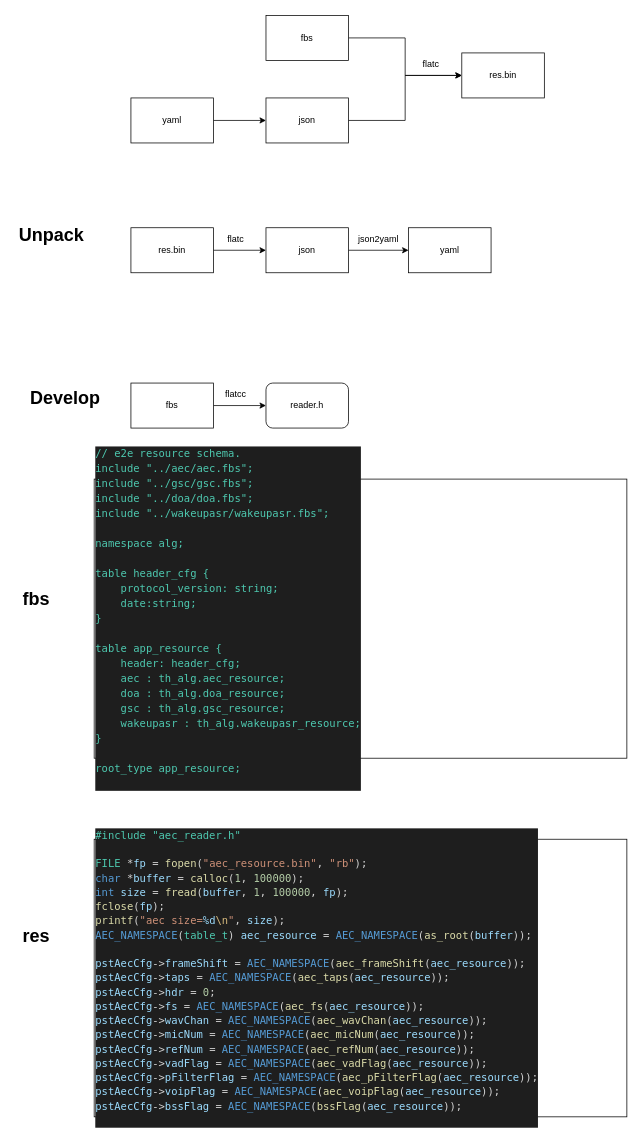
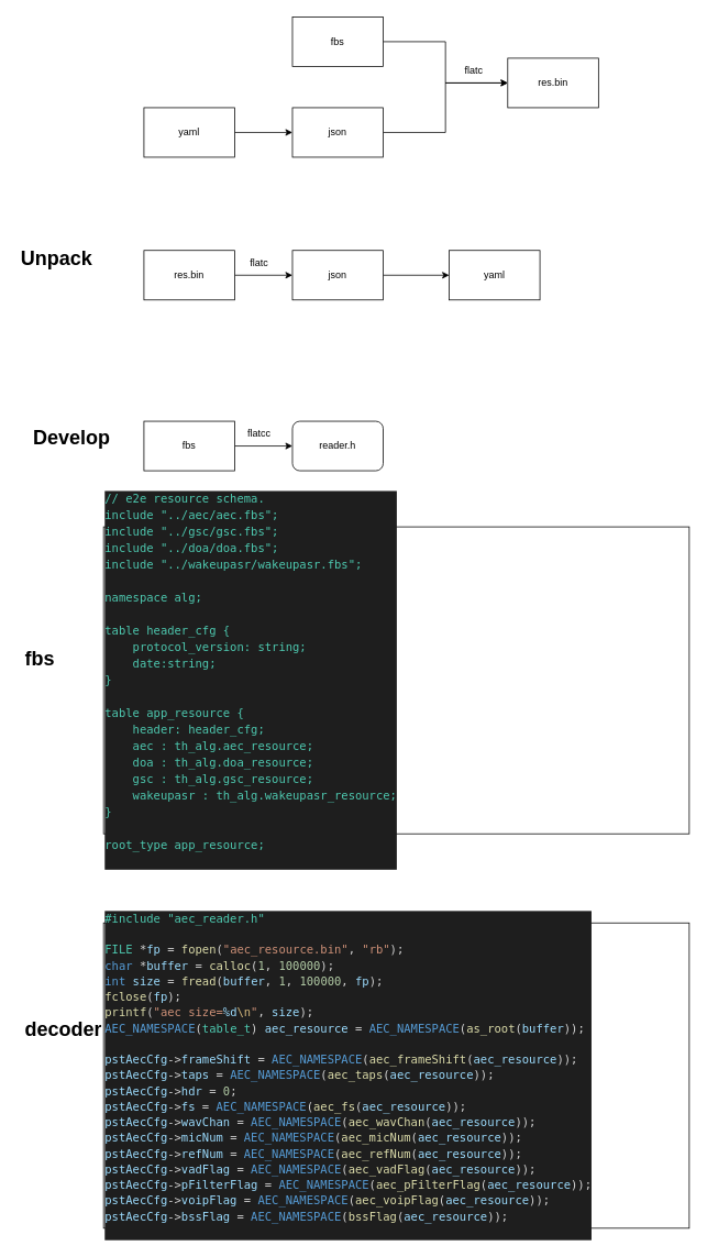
  <mxCell id="0" />
  <mxCell id="1" parent="0" />
  <mxCell id="2" style="edgeStyle=orthogonalEdgeStyle;rounded=0;orthogonalLoop=1;jettySize=auto;html=1;entryX=0;entryY=0.5;entryDx=0;entryDy=0;" parent="1" source="3" target="5" edge="1"><mxGeometry relative="1" as="geometry" /></mxCell>
  <mxCell id="3" value="yaml" style="rounded=0;whiteSpace=wrap;html=1;" parent="1" vertex="1"><mxGeometry x="174" y="130" width="110" height="60" as="geometry" /></mxCell>
  <mxCell id="4" style="edgeStyle=orthogonalEdgeStyle;rounded=0;orthogonalLoop=1;jettySize=auto;html=1;entryX=0;entryY=0.5;entryDx=0;entryDy=0;" parent="1" source="5" target="6" edge="1"><mxGeometry relative="1" as="geometry" /></mxCell>
  <mxCell id="5" value="json" style="rounded=0;whiteSpace=wrap;html=1;" parent="1" vertex="1"><mxGeometry x="354" y="130" width="110" height="60" as="geometry" /></mxCell>
  <mxCell id="6" value="res.bin" style="rounded=0;whiteSpace=wrap;html=1;" parent="1" vertex="1"><mxGeometry x="615" y="70" width="110" height="60" as="geometry" /></mxCell>
  <mxCell id="7" style="edgeStyle=orthogonalEdgeStyle;rounded=0;orthogonalLoop=1;jettySize=auto;html=1;entryX=0;entryY=0.5;entryDx=0;entryDy=0;" parent="1" source="8" target="10" edge="1"><mxGeometry relative="1" as="geometry" /></mxCell>
  <mxCell id="8" value="res.bin" style="rounded=0;whiteSpace=wrap;html=1;" parent="1" vertex="1"><mxGeometry x="174" y="303" width="110" height="60" as="geometry" /></mxCell>
  <mxCell id="9" style="edgeStyle=orthogonalEdgeStyle;rounded=0;orthogonalLoop=1;jettySize=auto;html=1;entryX=0;entryY=0.5;entryDx=0;entryDy=0;" parent="1" source="10" target="11" edge="1"><mxGeometry relative="1" as="geometry" /></mxCell>
  <mxCell id="10" value="json" style="rounded=0;whiteSpace=wrap;html=1;" parent="1" vertex="1"><mxGeometry x="354" y="303" width="110" height="60" as="geometry" /></mxCell>
  <mxCell id="11" value="yaml" style="rounded=0;whiteSpace=wrap;html=1;" parent="1" vertex="1"><mxGeometry x="544" y="303" width="110" height="60" as="geometry" /></mxCell>
- <mxCell id="12" value="json2yaml" style="text;html=1;strokeColor=none;fillColor=none;align=center;verticalAlign=middle;whiteSpace=wrap;rounded=0;" parent="1" vertex="1"><mxGeometry x="474" y="303" width="60" height="30" as="geometry" /></mxCell>
  <mxCell id="13" style="edgeStyle=orthogonalEdgeStyle;rounded=0;orthogonalLoop=1;jettySize=auto;html=1;entryX=0;entryY=0.5;entryDx=0;entryDy=0;" parent="1" source="14" target="6" edge="1"><mxGeometry relative="1" as="geometry" /></mxCell>
  <mxCell id="14" value="fbs" style="rounded=0;whiteSpace=wrap;html=1;" parent="1" vertex="1"><mxGeometry x="354" y="20" width="110" height="60" as="geometry" /></mxCell>
  <mxCell id="15" value="&lt;h1&gt;Unpack&lt;/h1&gt;" style="text;html=1;strokeColor=none;fillColor=none;spacing=5;spacingTop=-20;whiteSpace=wrap;overflow=hidden;rounded=0;" parent="1" vertex="1"><mxGeometry x="20" y="293" width="130" height="60" as="geometry" /></mxCell>
  <mxCell id="16" value="flatc" style="text;html=1;strokeColor=none;fillColor=none;align=center;verticalAlign=middle;whiteSpace=wrap;rounded=0;" parent="1" vertex="1"><mxGeometry x="544" y="70" width="60" height="30" as="geometry" /></mxCell>
  <mxCell id="17" value="flatc" style="text;html=1;strokeColor=none;fillColor=none;align=center;verticalAlign=middle;whiteSpace=wrap;rounded=0;" parent="1" vertex="1"><mxGeometry x="284" y="303" width="60" height="30" as="geometry" /></mxCell>
  <mxCell id="18" value="&lt;h1&gt;Develop&lt;/h1&gt;" style="text;html=1;strokeColor=none;fillColor=none;spacing=5;spacingTop=-20;whiteSpace=wrap;overflow=hidden;rounded=0;" parent="1" vertex="1"><mxGeometry x="35" y="510" width="160" height="60" as="geometry" /></mxCell>
  <mxCell id="19" style="edgeStyle=orthogonalEdgeStyle;rounded=0;orthogonalLoop=1;jettySize=auto;html=1;" parent="1" source="20" target="21" edge="1"><mxGeometry relative="1" as="geometry" /></mxCell>
  <mxCell id="20" value="fbs" style="rounded=0;whiteSpace=wrap;html=1;" parent="1" vertex="1"><mxGeometry x="174" y="510" width="110" height="60" as="geometry" /></mxCell>
  <mxCell id="21" value="reader.h" style="whiteSpace=wrap;html=1;rounded=1;" parent="1" vertex="1"><mxGeometry x="354" y="510" width="110" height="60" as="geometry" /></mxCell>
  <mxCell id="22" value="flatcc" style="text;html=1;strokeColor=none;fillColor=none;align=center;verticalAlign=middle;whiteSpace=wrap;rounded=0;" parent="1" vertex="1"><mxGeometry x="284" y="510" width="60" height="30" as="geometry" /></mxCell>
  <mxCell id="23" value="&lt;div style=&quot;background-color: rgb(30, 30, 30); line-height: 19px;&quot;&gt;&lt;div style=&quot;&quot;&gt;&lt;div style=&quot;&quot;&gt;&lt;font face=&quot;Droid Sans Mono, monospace, monospace&quot; color=&quot;#4ec9b0&quot;&gt;&lt;span style=&quot;font-size: 14px;&quot;&gt;// e2e resource schema.&lt;/span&gt;&lt;/font&gt;&lt;/div&gt;&lt;div style=&quot;&quot;&gt;&lt;font face=&quot;Droid Sans Mono, monospace, monospace&quot; color=&quot;#4ec9b0&quot;&gt;&lt;span style=&quot;font-size: 14px;&quot;&gt;include &quot;../aec/aec.fbs&quot;;&lt;/span&gt;&lt;/font&gt;&lt;/div&gt;&lt;div style=&quot;&quot;&gt;&lt;font face=&quot;Droid Sans Mono, monospace, monospace&quot; color=&quot;#4ec9b0&quot;&gt;&lt;span style=&quot;font-size: 14px;&quot;&gt;include &quot;../gsc/gsc.fbs&quot;;&lt;/span&gt;&lt;/font&gt;&lt;/div&gt;&lt;div style=&quot;&quot;&gt;&lt;font face=&quot;Droid Sans Mono, monospace, monospace&quot; color=&quot;#4ec9b0&quot;&gt;&lt;span style=&quot;font-size: 14px;&quot;&gt;include &quot;../doa/doa.fbs&quot;;&lt;/span&gt;&lt;/font&gt;&lt;/div&gt;&lt;div style=&quot;&quot;&gt;&lt;font face=&quot;Droid Sans Mono, monospace, monospace&quot; color=&quot;#4ec9b0&quot;&gt;&lt;span style=&quot;font-size: 14px;&quot;&gt;include &quot;../wakeupasr/wakeupasr.fbs&quot;;&lt;/span&gt;&lt;/font&gt;&lt;/div&gt;&lt;div style=&quot;&quot;&gt;&lt;font face=&quot;Droid Sans Mono, monospace, monospace&quot; color=&quot;#4ec9b0&quot;&gt;&lt;span style=&quot;font-size: 14px;&quot;&gt;&lt;br&gt;&lt;/span&gt;&lt;/font&gt;&lt;/div&gt;&lt;div style=&quot;&quot;&gt;&lt;font face=&quot;Droid Sans Mono, monospace, monospace&quot; color=&quot;#4ec9b0&quot;&gt;&lt;span style=&quot;font-size: 14px;&quot;&gt;namespace alg;&lt;/span&gt;&lt;/font&gt;&lt;/div&gt;&lt;div style=&quot;&quot;&gt;&lt;font face=&quot;Droid Sans Mono, monospace, monospace&quot; color=&quot;#4ec9b0&quot;&gt;&lt;span style=&quot;font-size: 14px;&quot;&gt;&lt;br&gt;&lt;/span&gt;&lt;/font&gt;&lt;/div&gt;&lt;div style=&quot;&quot;&gt;&lt;font face=&quot;Droid Sans Mono, monospace, monospace&quot; color=&quot;#4ec9b0&quot;&gt;&lt;span style=&quot;font-size: 14px;&quot;&gt;table header_cfg {&lt;/span&gt;&lt;/font&gt;&lt;/div&gt;&lt;div style=&quot;&quot;&gt;&lt;font face=&quot;Droid Sans Mono, monospace, monospace&quot; color=&quot;#4ec9b0&quot;&gt;&lt;span style=&quot;font-size: 14px;&quot;&gt;&amp;nbsp; &amp;nbsp; protocol_version: string;&lt;/span&gt;&lt;/font&gt;&lt;/div&gt;&lt;div style=&quot;&quot;&gt;&lt;font face=&quot;Droid Sans Mono, monospace, monospace&quot; color=&quot;#4ec9b0&quot;&gt;&lt;span style=&quot;font-size: 14px;&quot;&gt;&amp;nbsp; &amp;nbsp; date:string;&lt;/span&gt;&lt;/font&gt;&lt;/div&gt;&lt;div style=&quot;&quot;&gt;&lt;font face=&quot;Droid Sans Mono, monospace, monospace&quot; color=&quot;#4ec9b0&quot;&gt;&lt;span style=&quot;font-size: 14px;&quot;&gt;}&lt;/span&gt;&lt;/font&gt;&lt;/div&gt;&lt;div style=&quot;&quot;&gt;&lt;font face=&quot;Droid Sans Mono, monospace, monospace&quot; color=&quot;#4ec9b0&quot;&gt;&lt;span style=&quot;font-size: 14px;&quot;&gt;&lt;br&gt;&lt;/span&gt;&lt;/font&gt;&lt;/div&gt;&lt;div style=&quot;&quot;&gt;&lt;font face=&quot;Droid Sans Mono, monospace, monospace&quot; color=&quot;#4ec9b0&quot;&gt;&lt;span style=&quot;font-size: 14px;&quot;&gt;table app_resource {&lt;/span&gt;&lt;/font&gt;&lt;/div&gt;&lt;div style=&quot;&quot;&gt;&lt;font face=&quot;Droid Sans Mono, monospace, monospace&quot; color=&quot;#4ec9b0&quot;&gt;&lt;span style=&quot;font-size: 14px;&quot;&gt;&amp;nbsp; &amp;nbsp; header: header_cfg;&lt;/span&gt;&lt;/font&gt;&lt;/div&gt;&lt;div style=&quot;&quot;&gt;&lt;font face=&quot;Droid Sans Mono, monospace, monospace&quot; color=&quot;#4ec9b0&quot;&gt;&lt;span style=&quot;font-size: 14px;&quot;&gt;&amp;nbsp; &amp;nbsp; aec : th_alg.aec_resource;&lt;/span&gt;&lt;/font&gt;&lt;/div&gt;&lt;div style=&quot;&quot;&gt;&lt;font face=&quot;Droid Sans Mono, monospace, monospace&quot; color=&quot;#4ec9b0&quot;&gt;&lt;span style=&quot;font-size: 14px;&quot;&gt;&amp;nbsp; &amp;nbsp; doa : th_alg.doa_resource;&lt;/span&gt;&lt;/font&gt;&lt;/div&gt;&lt;div style=&quot;&quot;&gt;&lt;font face=&quot;Droid Sans Mono, monospace, monospace&quot; color=&quot;#4ec9b0&quot;&gt;&lt;span style=&quot;font-size: 14px;&quot;&gt;&amp;nbsp; &amp;nbsp; gsc : th_alg.gsc_resource;&lt;/span&gt;&lt;/font&gt;&lt;/div&gt;&lt;div style=&quot;&quot;&gt;&lt;font face=&quot;Droid Sans Mono, monospace, monospace&quot; color=&quot;#4ec9b0&quot;&gt;&lt;span style=&quot;font-size: 14px;&quot;&gt;&amp;nbsp; &amp;nbsp; wakeupasr : th_alg.wakeupasr_resource;&lt;/span&gt;&lt;/font&gt;&lt;/div&gt;&lt;div style=&quot;&quot;&gt;&lt;font face=&quot;Droid Sans Mono, monospace, monospace&quot; color=&quot;#4ec9b0&quot;&gt;&lt;span style=&quot;font-size: 14px;&quot;&gt;}&lt;/span&gt;&lt;/font&gt;&lt;/div&gt;&lt;div style=&quot;&quot;&gt;&lt;font face=&quot;Droid Sans Mono, monospace, monospace&quot; color=&quot;#4ec9b0&quot;&gt;&lt;span style=&quot;font-size: 14px;&quot;&gt;&lt;br&gt;&lt;/span&gt;&lt;/font&gt;&lt;/div&gt;&lt;div style=&quot;&quot;&gt;&lt;font face=&quot;Droid Sans Mono, monospace, monospace&quot; color=&quot;#4ec9b0&quot;&gt;&lt;span style=&quot;font-size: 14px;&quot;&gt;root_type app_resource;&lt;/span&gt;&lt;/font&gt;&lt;/div&gt;&lt;/div&gt;&lt;div style=&quot;color: rgb(212, 212, 212); font-family: &amp;quot;Droid Sans Mono&amp;quot;, &amp;quot;monospace&amp;quot;, monospace; font-size: 14px;&quot;&gt;&lt;br&gt;&lt;/div&gt;&lt;/div&gt;" style="text;html=1;strokeColor=default;fillColor=none;align=left;verticalAlign=middle;whiteSpace=wrap;rounded=0;" parent="1" vertex="1"><mxGeometry x="125" y="638" width="710" height="372" as="geometry" /></mxCell>
  <mxCell id="24" value="&lt;div style=&quot;color: rgb(212, 212, 212); background-color: rgb(30, 30, 30); font-family: &amp;quot;Droid Sans Mono&amp;quot;, &amp;quot;monospace&amp;quot;, monospace; font-size: 14px; line-height: 19px;&quot;&gt;&lt;div&gt;&lt;span style=&quot;color: #4ec9b0;&quot;&gt;#include &quot;aec_reader.h&quot;&lt;/span&gt;&lt;/div&gt;&lt;div&gt;&lt;span style=&quot;color: #4ec9b0;&quot;&gt;&lt;br&gt;&lt;/span&gt;&lt;/div&gt;&lt;div&gt;    &lt;span style=&quot;color: #4ec9b0;&quot;&gt;FILE&lt;/span&gt; *&lt;span style=&quot;color: #9cdcfe;&quot;&gt;fp&lt;/span&gt; = &lt;span style=&quot;color: #dcdcaa;&quot;&gt;fopen&lt;/span&gt;(&lt;span style=&quot;color: #ce9178;&quot;&gt;&quot;aec_resource.bin&quot;&lt;/span&gt;, &lt;span style=&quot;color: #ce9178;&quot;&gt;&quot;rb&quot;&lt;/span&gt;);&lt;/div&gt;&lt;div&gt;    &lt;span style=&quot;color: #569cd6;&quot;&gt;char&lt;/span&gt; *&lt;span style=&quot;color: #9cdcfe;&quot;&gt;buffer&lt;/span&gt; = &lt;span style=&quot;color: #dcdcaa;&quot;&gt;calloc&lt;/span&gt;(&lt;span style=&quot;color: #b5cea8;&quot;&gt;1&lt;/span&gt;, &lt;span style=&quot;color: #b5cea8;&quot;&gt;100000&lt;/span&gt;);&lt;/div&gt;&lt;div&gt;    &lt;span style=&quot;color: #569cd6;&quot;&gt;int&lt;/span&gt; &lt;span style=&quot;color: #9cdcfe;&quot;&gt;size&lt;/span&gt; = &lt;span style=&quot;color: #dcdcaa;&quot;&gt;fread&lt;/span&gt;(&lt;span style=&quot;color: #9cdcfe;&quot;&gt;buffer&lt;/span&gt;, &lt;span style=&quot;color: #b5cea8;&quot;&gt;1&lt;/span&gt;, &lt;span style=&quot;color: #b5cea8;&quot;&gt;100000&lt;/span&gt;, &lt;span style=&quot;color: #9cdcfe;&quot;&gt;fp&lt;/span&gt;);&lt;/div&gt;&lt;div&gt;    &lt;span style=&quot;color: #dcdcaa;&quot;&gt;fclose&lt;/span&gt;(&lt;span style=&quot;color: #9cdcfe;&quot;&gt;fp&lt;/span&gt;); &lt;/div&gt;&lt;div&gt;    &lt;span style=&quot;color: #dcdcaa;&quot;&gt;printf&lt;/span&gt;(&lt;span style=&quot;color: #ce9178;&quot;&gt;&quot;aec size=&lt;/span&gt;&lt;span style=&quot;color: #9cdcfe;&quot;&gt;%d&lt;/span&gt;&lt;span style=&quot;color: #d7ba7d;&quot;&gt;\n&lt;/span&gt;&lt;span style=&quot;color: #ce9178;&quot;&gt;&quot;&lt;/span&gt;, &lt;span style=&quot;color: #9cdcfe;&quot;&gt;size&lt;/span&gt;);&lt;/div&gt;&lt;div&gt;    &lt;span style=&quot;color: #569cd6;&quot;&gt;AEC_NAMESPACE&lt;/span&gt;(&lt;span style=&quot;color: #4ec9b0;&quot;&gt;table_t&lt;/span&gt;) &lt;span style=&quot;color: #9cdcfe;&quot;&gt;aec_resource&lt;/span&gt; = &lt;span style=&quot;color: #569cd6;&quot;&gt;AEC_NAMESPACE&lt;/span&gt;(&lt;span style=&quot;color: #dcdcaa;&quot;&gt;as_root&lt;/span&gt;(&lt;span style=&quot;color: #9cdcfe;&quot;&gt;buffer&lt;/span&gt;));&lt;/div&gt;&lt;br&gt;&lt;div&gt;    &lt;span style=&quot;color: #9cdcfe;&quot;&gt;pstAecCfg&lt;/span&gt;-&amp;gt;&lt;span style=&quot;color: #9cdcfe;&quot;&gt;frameShift&lt;/span&gt;   = &lt;span style=&quot;color: #569cd6;&quot;&gt;AEC_NAMESPACE&lt;/span&gt;(&lt;span style=&quot;color: #dcdcaa;&quot;&gt;aec_frameShift&lt;/span&gt;(&lt;span style=&quot;color: #9cdcfe;&quot;&gt;aec_resource&lt;/span&gt;));&lt;/div&gt;&lt;div&gt;    &lt;span style=&quot;color: #9cdcfe;&quot;&gt;pstAecCfg&lt;/span&gt;-&amp;gt;&lt;span style=&quot;color: #9cdcfe;&quot;&gt;taps&lt;/span&gt;         = &lt;span style=&quot;color: #569cd6;&quot;&gt;AEC_NAMESPACE&lt;/span&gt;(&lt;span style=&quot;color: #dcdcaa;&quot;&gt;aec_taps&lt;/span&gt;(&lt;span style=&quot;color: #9cdcfe;&quot;&gt;aec_resource&lt;/span&gt;));&lt;/div&gt;&lt;div&gt;    &lt;span style=&quot;color: #9cdcfe;&quot;&gt;pstAecCfg&lt;/span&gt;-&amp;gt;&lt;span style=&quot;color: #9cdcfe;&quot;&gt;hdr&lt;/span&gt;          = &lt;span style=&quot;color: #b5cea8;&quot;&gt;0&lt;/span&gt;;&lt;/div&gt;&lt;div&gt;    &lt;span style=&quot;color: #9cdcfe;&quot;&gt;pstAecCfg&lt;/span&gt;-&amp;gt;&lt;span style=&quot;color: #9cdcfe;&quot;&gt;fs&lt;/span&gt;           = &lt;span style=&quot;color: #569cd6;&quot;&gt;AEC_NAMESPACE&lt;/span&gt;(&lt;span style=&quot;color: #dcdcaa;&quot;&gt;aec_fs&lt;/span&gt;(&lt;span style=&quot;color: #9cdcfe;&quot;&gt;aec_resource&lt;/span&gt;));&lt;/div&gt;&lt;div&gt;    &lt;span style=&quot;color: #9cdcfe;&quot;&gt;pstAecCfg&lt;/span&gt;-&amp;gt;&lt;span style=&quot;color: #9cdcfe;&quot;&gt;wavChan&lt;/span&gt;      = &lt;span style=&quot;color: #569cd6;&quot;&gt;AEC_NAMESPACE&lt;/span&gt;(&lt;span style=&quot;color: #dcdcaa;&quot;&gt;aec_wavChan&lt;/span&gt;(&lt;span style=&quot;color: #9cdcfe;&quot;&gt;aec_resource&lt;/span&gt;));&lt;/div&gt;&lt;div&gt;    &lt;span style=&quot;color: #9cdcfe;&quot;&gt;pstAecCfg&lt;/span&gt;-&amp;gt;&lt;span style=&quot;color: #9cdcfe;&quot;&gt;micNum&lt;/span&gt;       = &lt;span style=&quot;color: #569cd6;&quot;&gt;AEC_NAMESPACE&lt;/span&gt;(&lt;span style=&quot;color: #dcdcaa;&quot;&gt;aec_micNum&lt;/span&gt;(&lt;span style=&quot;color: #9cdcfe;&quot;&gt;aec_resource&lt;/span&gt;));&lt;/div&gt;&lt;div&gt;    &lt;span style=&quot;color: #9cdcfe;&quot;&gt;pstAecCfg&lt;/span&gt;-&amp;gt;&lt;span style=&quot;color: #9cdcfe;&quot;&gt;refNum&lt;/span&gt;       = &lt;span style=&quot;color: #569cd6;&quot;&gt;AEC_NAMESPACE&lt;/span&gt;(&lt;span style=&quot;color: #dcdcaa;&quot;&gt;aec_refNum&lt;/span&gt;(&lt;span style=&quot;color: #9cdcfe;&quot;&gt;aec_resource&lt;/span&gt;));&lt;/div&gt;&lt;div&gt;    &lt;span style=&quot;color: #9cdcfe;&quot;&gt;pstAecCfg&lt;/span&gt;-&amp;gt;&lt;span style=&quot;color: #9cdcfe;&quot;&gt;vadFlag&lt;/span&gt;      = &lt;span style=&quot;color: #569cd6;&quot;&gt;AEC_NAMESPACE&lt;/span&gt;(&lt;span style=&quot;color: #dcdcaa;&quot;&gt;aec_vadFlag&lt;/span&gt;(&lt;span style=&quot;color: #9cdcfe;&quot;&gt;aec_resource&lt;/span&gt;));&lt;/div&gt;&lt;div&gt;    &lt;span style=&quot;color: #9cdcfe;&quot;&gt;pstAecCfg&lt;/span&gt;-&amp;gt;&lt;span style=&quot;color: #9cdcfe;&quot;&gt;pFilterFlag&lt;/span&gt;  = &lt;span style=&quot;color: #569cd6;&quot;&gt;AEC_NAMESPACE&lt;/span&gt;(&lt;span style=&quot;color: #dcdcaa;&quot;&gt;aec_pFilterFlag&lt;/span&gt;(&lt;span style=&quot;color: #9cdcfe;&quot;&gt;aec_resource&lt;/span&gt;));&lt;/div&gt;&lt;div&gt;    &lt;span style=&quot;color: #9cdcfe;&quot;&gt;pstAecCfg&lt;/span&gt;-&amp;gt;&lt;span style=&quot;color: #9cdcfe;&quot;&gt;voipFlag&lt;/span&gt;     = &lt;span style=&quot;color: #569cd6;&quot;&gt;AEC_NAMESPACE&lt;/span&gt;(&lt;span style=&quot;color: #dcdcaa;&quot;&gt;aec_voipFlag&lt;/span&gt;(&lt;span style=&quot;color: #9cdcfe;&quot;&gt;aec_resource&lt;/span&gt;));&lt;/div&gt;&lt;div&gt;    &lt;span style=&quot;color: #9cdcfe;&quot;&gt;pstAecCfg&lt;/span&gt;-&amp;gt;&lt;span style=&quot;color: #9cdcfe;&quot;&gt;bssFlag&lt;/span&gt;      = &lt;span style=&quot;color: #569cd6;&quot;&gt;AEC_NAMESPACE&lt;/span&gt;(&lt;span style=&quot;color: #dcdcaa;&quot;&gt;bssFlag&lt;/span&gt;(&lt;span style=&quot;color: #9cdcfe;&quot;&gt;aec_resource&lt;/span&gt;));&lt;/div&gt;&lt;br&gt;&lt;/div&gt;" style="text;html=1;strokeColor=default;fillColor=none;align=left;verticalAlign=middle;whiteSpace=wrap;rounded=0;" vertex="1" parent="1"><mxGeometry x="125" y="1118" width="710" height="370" as="geometry" /></mxCell>
  <mxCell id="25" value="&lt;h1&gt;fbs&lt;/h1&gt;" style="text;html=1;strokeColor=none;fillColor=none;spacing=5;spacingTop=-20;whiteSpace=wrap;overflow=hidden;rounded=0;" vertex="1" parent="1"><mxGeometry x="25" y="778" width="160" height="60" as="geometry" /></mxCell>
- <mxCell id="26" value="&lt;h1&gt;res&lt;/h1&gt;" style="text;html=1;strokeColor=none;fillColor=none;spacing=5;spacingTop=-20;whiteSpace=wrap;overflow=hidden;rounded=0;" vertex="1" parent="1"><mxGeometry x="25" y="1228" width="160" height="60" as="geometry" /></mxCell>
+ <mxCell id="26" value="&lt;h1&gt;decoder&lt;/h1&gt;" style="text;html=1;strokeColor=none;fillColor=none;spacing=5;spacingTop=-20;whiteSpace=wrap;overflow=hidden;rounded=0;" vertex="1" parent="1"><mxGeometry x="25" y="1228" width="160" height="60" as="geometry" /></mxCell>
